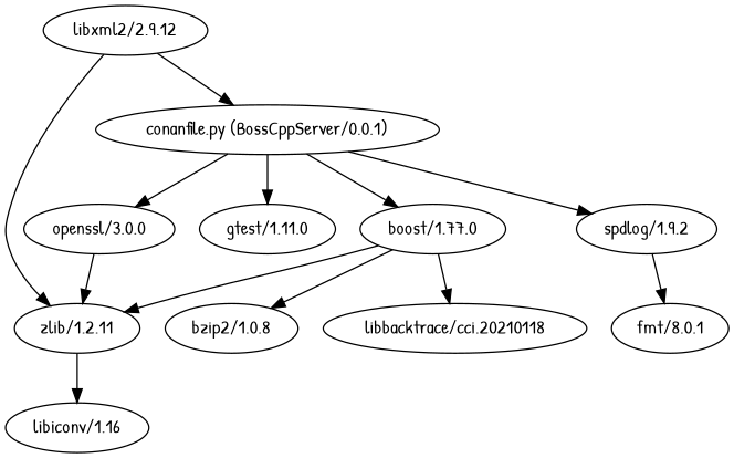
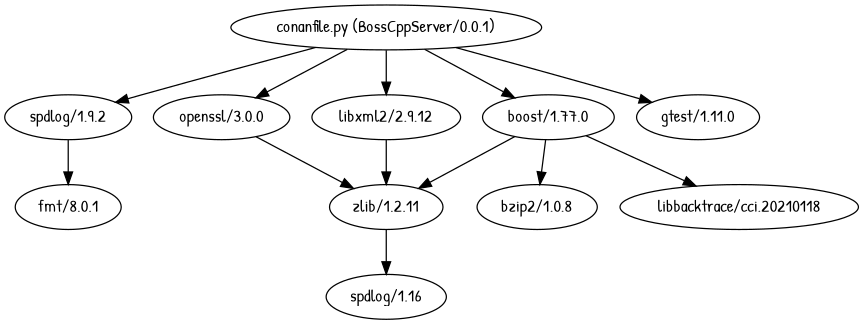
  digraph {
    fontname="Patrick Hand"
    node [fontname="Patrick Hand"]
    edge [fontname="Patrick Hand"]
    "conanfile.py (BossCppServer/0.0.1)"
    "spdlog/1.9.2"
    "openssl/3.0.0"
    "boost/1.77.0"
    "libxml2/2.9.12"
    "gtest/1.11.0"
    "fmt/8.0.1"
    "zlib/1.2.11"
    "bzip2/1.0.8"
    "libbacktrace/cci.20210118"
-   "libiconv/1.16"
+   "libiconv/1.16" [label="spdlog/1.16"]
    "conanfile.py (BossCppServer/0.0.1)" -> "spdlog/1.9.2"
    "conanfile.py (BossCppServer/0.0.1)" -> "openssl/3.0.0"
    "conanfile.py (BossCppServer/0.0.1)" -> "boost/1.77.0"
-   "libxml2/2.9.12" -> "conanfile.py (BossCppServer/0.0.1)"
+   "conanfile.py (BossCppServer/0.0.1)" -> "libxml2/2.9.12"
    "conanfile.py (BossCppServer/0.0.1)" -> "gtest/1.11.0"
    "spdlog/1.9.2" -> "fmt/8.0.1"
    "openssl/3.0.0" -> "zlib/1.2.11"
    "boost/1.77.0" -> "zlib/1.2.11"
    "boost/1.77.0" -> "bzip2/1.0.8"
    "boost/1.77.0" -> "libbacktrace/cci.20210118"
    "libxml2/2.9.12" -> "zlib/1.2.11"
    "zlib/1.2.11" -> "libiconv/1.16"
  }
